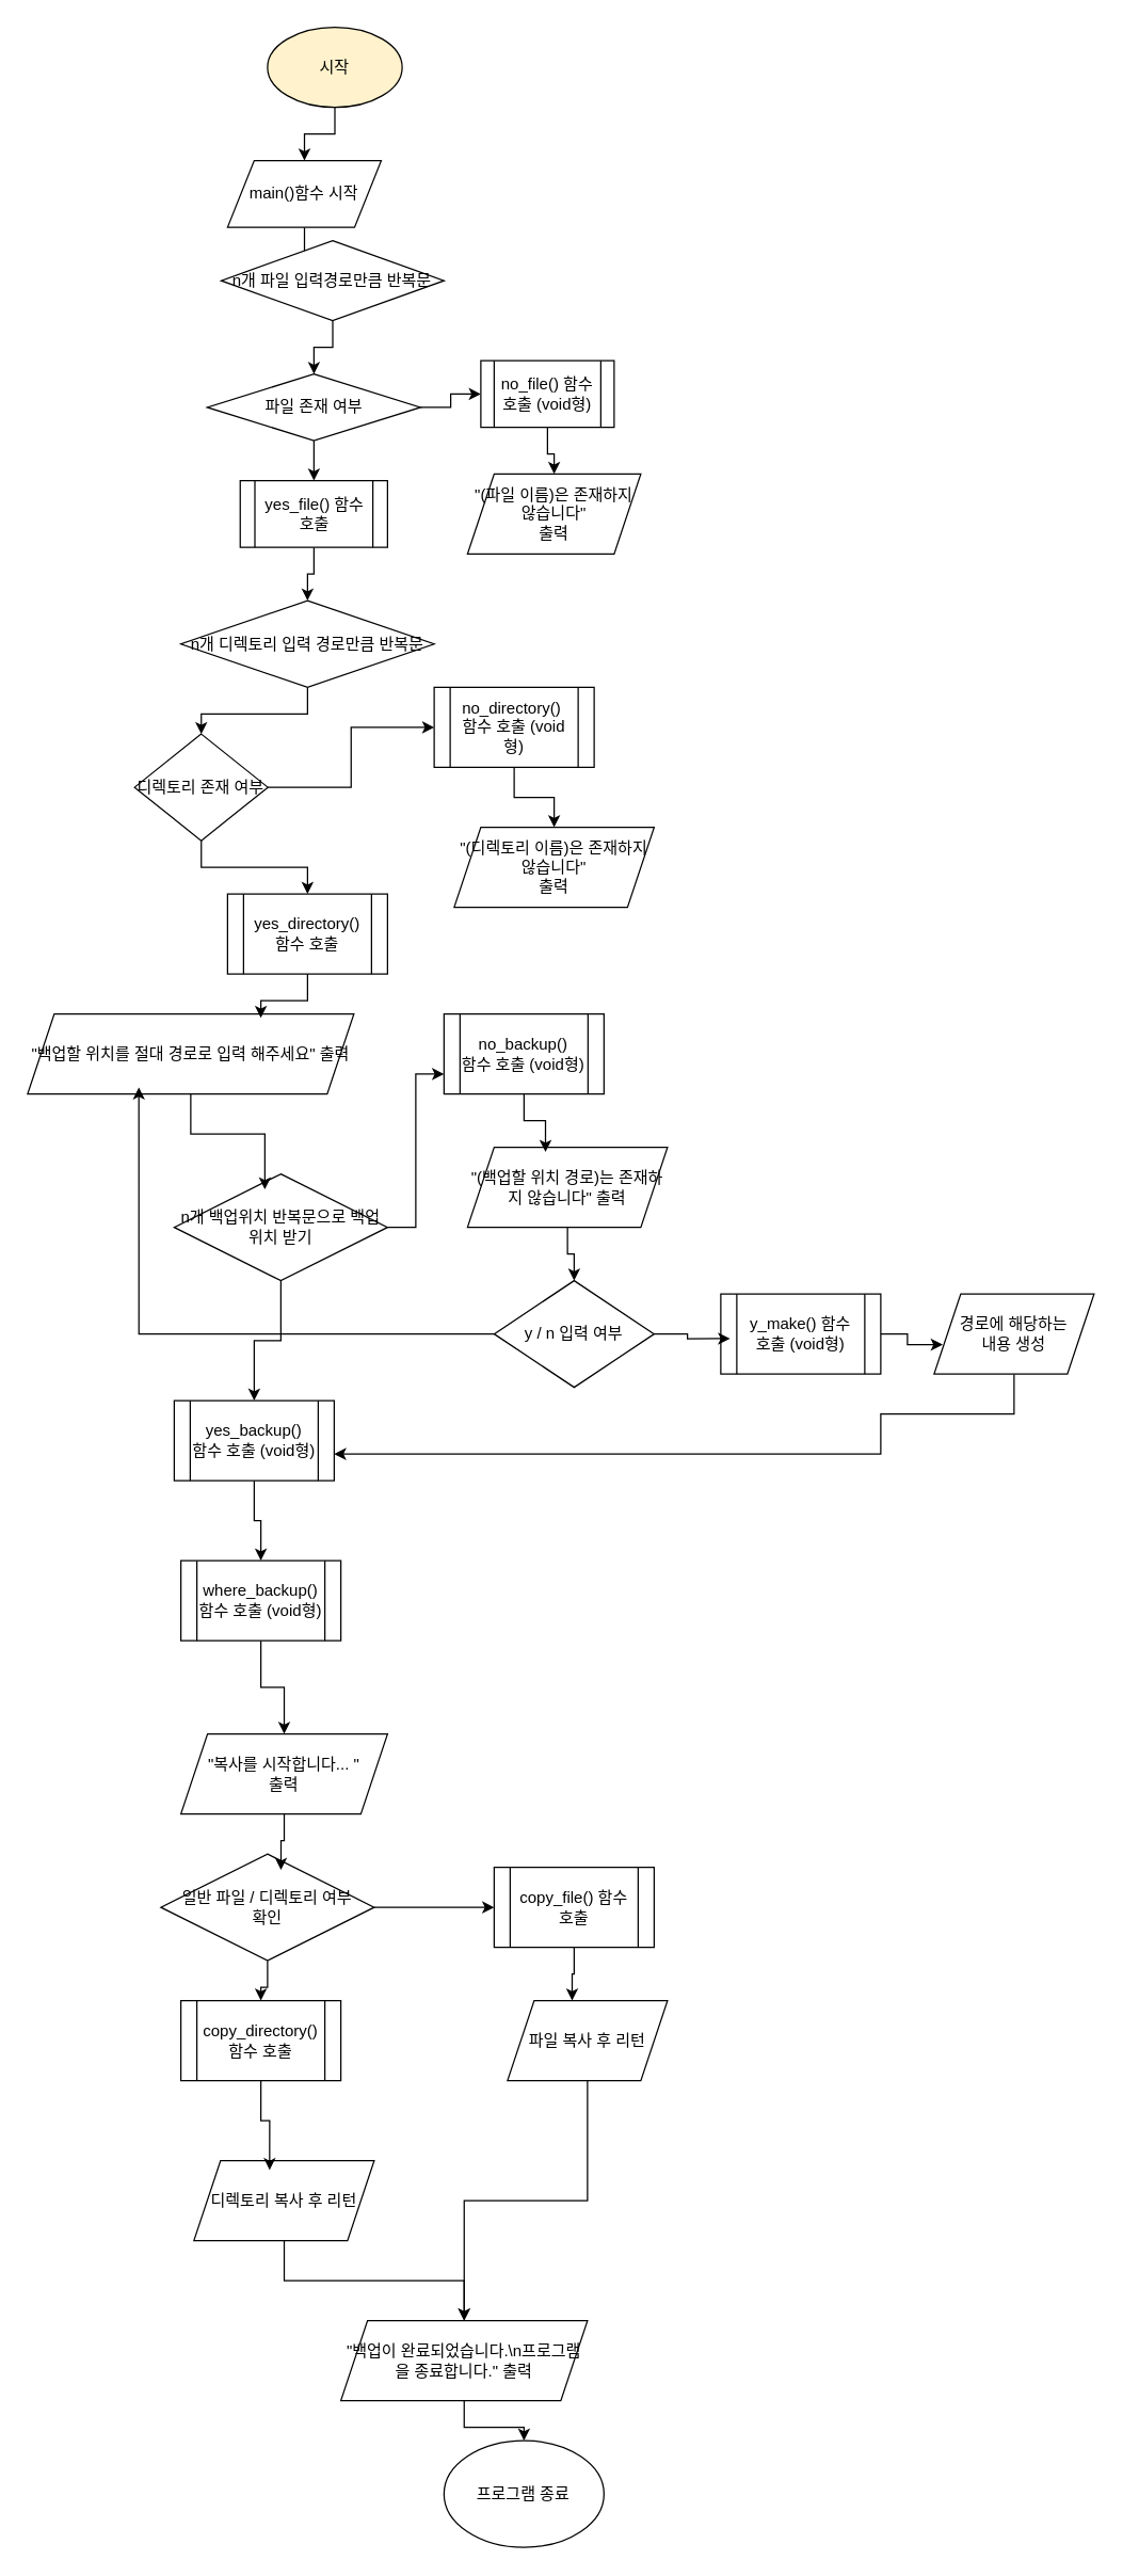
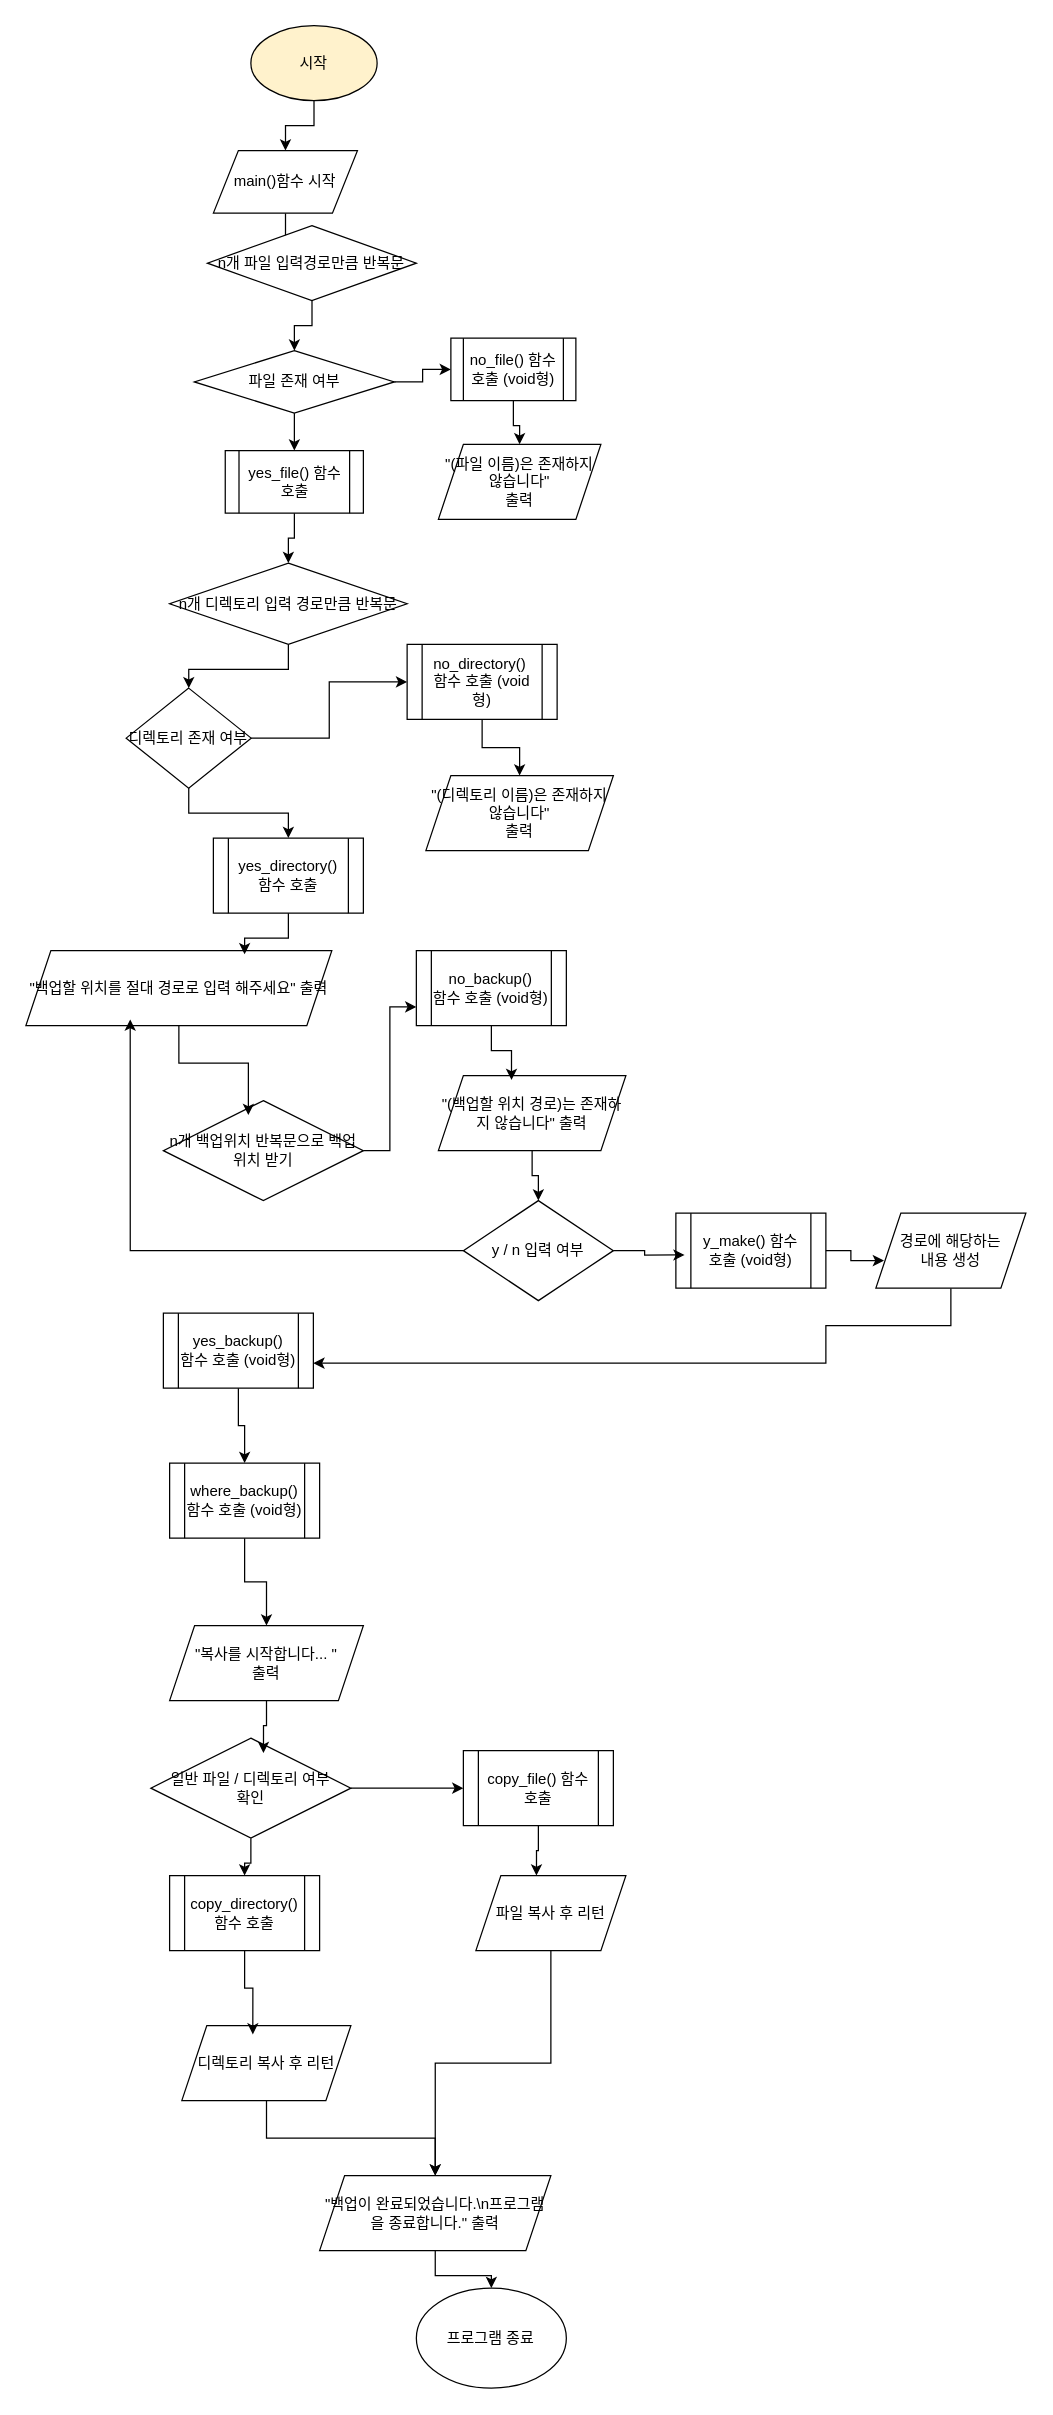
  <mxCell id="0" />
  <mxCell id="1" parent="0" />
  <mxCell id="2" value="" style="edgeStyle=orthogonalEdgeStyle;rounded=0;orthogonalLoop=1;jettySize=auto;html=1;" edge="1" parent="1" source="3" target="5"><mxGeometry relative="1" as="geometry" /></mxCell>
  <mxCell id="3" value="&lt;span style=&quot;&quot;&gt;시작&lt;/span&gt;" style="ellipse;whiteSpace=wrap;html=1;labelBackgroundColor=none;fillColor=#fff2cc;" vertex="1" parent="1"><mxGeometry x="200" width="101" height="60" as="geometry" y="20" /></mxCell>
  <mxCell id="4" value="" style="edgeStyle=orthogonalEdgeStyle;rounded=0;orthogonalLoop=1;jettySize=auto;html=1;" edge="1" parent="1" source="5" target="22"><mxGeometry relative="1" as="geometry" /></mxCell>
  <mxCell id="5" value="main()함수 시작" style="shape=parallelogram;perimeter=parallelogramPerimeter;whiteSpace=wrap;html=1;fixedSize=1;" vertex="1" parent="1"><mxGeometry x="170" y="120" width="115.25" height="50" as="geometry" /></mxCell>
  <mxCell id="6" value="" style="edgeStyle=orthogonalEdgeStyle;rounded=0;orthogonalLoop=1;jettySize=auto;html=1;" edge="1" parent="1" source="8" target="12"><mxGeometry relative="1" as="geometry" /></mxCell>
  <mxCell id="7" style="edgeStyle=orthogonalEdgeStyle;rounded=0;orthogonalLoop=1;jettySize=auto;html=1;" edge="1" parent="1" source="8" target="10"><mxGeometry relative="1" as="geometry" /></mxCell>
  <mxCell id="8" value="파일 존재 여부" style="rhombus;whiteSpace=wrap;html=1;" vertex="1" parent="1"><mxGeometry x="154.75" y="280" width="160" height="50" as="geometry" /></mxCell>
  <mxCell id="9" value="" style="edgeStyle=orthogonalEdgeStyle;rounded=0;orthogonalLoop=1;jettySize=auto;html=1;" edge="1" parent="1" source="10" target="13"><mxGeometry relative="1" as="geometry" /></mxCell>
  <mxCell id="10" value="no_file() 함수&lt;div&gt;호출 (void형)&lt;/div&gt;" style="shape=process;whiteSpace=wrap;html=1;backgroundOutline=1;" vertex="1" parent="1"><mxGeometry x="360" y="270" width="100" height="50" as="geometry" /></mxCell>
  <mxCell id="11" style="edgeStyle=orthogonalEdgeStyle;rounded=0;orthogonalLoop=1;jettySize=auto;html=1;entryX=0.5;entryY=0;entryDx=0;entryDy=0;" edge="1" parent="1" source="12" target="24"><mxGeometry relative="1" as="geometry" /></mxCell>
  <mxCell id="12" value="yes_file() 함수&lt;div&gt;호출&lt;/div&gt;" style="shape=process;whiteSpace=wrap;html=1;backgroundOutline=1;" vertex="1" parent="1"><mxGeometry x="179.5" y="360" width="110.5" height="50" as="geometry" /></mxCell>
  <mxCell id="13" value="&quot;(파일 이름)은 존재하지 않습니다&quot;&lt;div&gt;출력&lt;/div&gt;" style="shape=parallelogram;perimeter=parallelogramPerimeter;whiteSpace=wrap;html=1;fixedSize=1;" vertex="1" parent="1"><mxGeometry x="350" y="355" width="130" height="60" as="geometry" /></mxCell>
  <mxCell id="14" value="" style="edgeStyle=orthogonalEdgeStyle;rounded=0;orthogonalLoop=1;jettySize=auto;html=1;" edge="1" parent="1" source="16" target="18"><mxGeometry relative="1" as="geometry" /></mxCell>
  <mxCell id="15" value="" style="edgeStyle=orthogonalEdgeStyle;rounded=0;orthogonalLoop=1;jettySize=auto;html=1;" edge="1" parent="1" source="16" target="19"><mxGeometry relative="1" as="geometry" /></mxCell>
  <mxCell id="16" value="디렉토리 존재 여부" style="rhombus;whiteSpace=wrap;html=1;" vertex="1" parent="1"><mxGeometry x="100.25" y="550" width="100" height="80" as="geometry" /></mxCell>
  <mxCell id="17" value="" style="edgeStyle=orthogonalEdgeStyle;rounded=0;orthogonalLoop=1;jettySize=auto;html=1;" edge="1" parent="1" source="18" target="20"><mxGeometry relative="1" as="geometry" /></mxCell>
  <mxCell id="18" value="no_directory()&amp;nbsp;&lt;div&gt;함수 호출 (void 형)&lt;/div&gt;" style="shape=process;whiteSpace=wrap;html=1;backgroundOutline=1;" vertex="1" parent="1"><mxGeometry x="325" y="515" width="120" height="60" as="geometry" /></mxCell>
  <mxCell id="19" value="yes_directory()&lt;div&gt;함수 호출&lt;/div&gt;" style="shape=process;whiteSpace=wrap;html=1;backgroundOutline=1;" vertex="1" parent="1"><mxGeometry x="170" y="670" width="120" height="60" as="geometry" /></mxCell>
  <mxCell id="20" value="&quot;(디렉토리 이름)은 존재하지 않습니다&quot;&lt;div&gt;출력&lt;/div&gt;" style="shape=parallelogram;perimeter=parallelogramPerimeter;whiteSpace=wrap;html=1;fixedSize=1;" vertex="1" parent="1"><mxGeometry x="340" y="620" width="150" height="60" as="geometry" /></mxCell>
  <mxCell id="21" style="edgeStyle=orthogonalEdgeStyle;rounded=0;orthogonalLoop=1;jettySize=auto;html=1;" edge="1" parent="1" source="22" target="8"><mxGeometry relative="1" as="geometry" /></mxCell>
  <mxCell id="22" value="n개 파일 입력경로만큼 반복문" style="rhombus;whiteSpace=wrap;html=1;" vertex="1" parent="1"><mxGeometry x="165.25" y="180" width="167.13" height="60" as="geometry" /></mxCell>
  <mxCell id="23" style="edgeStyle=orthogonalEdgeStyle;rounded=0;orthogonalLoop=1;jettySize=auto;html=1;" edge="1" parent="1" source="24" target="16"><mxGeometry relative="1" as="geometry" /></mxCell>
  <mxCell id="24" value="n개 디렉토리 입력 경로만큼 반복문" style="rhombus;whiteSpace=wrap;html=1;" vertex="1" parent="1"><mxGeometry x="135" y="450" width="190" height="65" as="geometry" /></mxCell>
  <mxCell id="25" style="edgeStyle=orthogonalEdgeStyle;rounded=0;orthogonalLoop=1;jettySize=auto;html=1;entryX=0;entryY=0.75;entryDx=0;entryDy=0;" edge="1" parent="1" source="27" target="28"><mxGeometry relative="1" as="geometry" /></mxCell>
- <mxCell id="26" style="edgeStyle=orthogonalEdgeStyle;rounded=0;orthogonalLoop=1;jettySize=auto;html=1;" edge="1" parent="1" source="27" target="40"><mxGeometry relative="1" as="geometry" /></mxCell>
  <mxCell id="27" value="n개 백업위치 반복문으로 백업 위치 받기" style="rhombus;whiteSpace=wrap;html=1;" vertex="1" parent="1"><mxGeometry x="130" y="880" width="160" height="80" as="geometry" /></mxCell>
  <mxCell id="28" value="no_backup()&lt;div&gt;함수 호출 (void형)&lt;/div&gt;" style="shape=process;whiteSpace=wrap;html=1;backgroundOutline=1;" vertex="1" parent="1"><mxGeometry x="332.38" y="760" width="120" height="60" as="geometry" /></mxCell>
  <mxCell id="29" style="edgeStyle=orthogonalEdgeStyle;rounded=0;orthogonalLoop=1;jettySize=auto;html=1;" edge="1" parent="1" source="30" target="32"><mxGeometry relative="1" as="geometry" /></mxCell>
  <mxCell id="30" value="&quot;(백업할 위치 경로)는 존재하지 않습니다&quot; 출력" style="shape=parallelogram;perimeter=parallelogramPerimeter;whiteSpace=wrap;html=1;fixedSize=1;" vertex="1" parent="1"><mxGeometry x="350" y="860" width="150" height="60" as="geometry" /></mxCell>
  <mxCell id="31" style="edgeStyle=orthogonalEdgeStyle;rounded=0;orthogonalLoop=1;jettySize=auto;html=1;entryX=0.39;entryY=0.058;entryDx=0;entryDy=0;entryPerimeter=0;" edge="1" parent="1" source="28" target="30"><mxGeometry relative="1" as="geometry" /></mxCell>
  <mxCell id="32" value="y / n 입력 여부" style="rhombus;whiteSpace=wrap;html=1;" vertex="1" parent="1"><mxGeometry x="370" y="960" width="120" height="80" as="geometry" /></mxCell>
  <mxCell id="33" value="y_make() 함수&lt;div&gt;호출 (void형)&lt;/div&gt;" style="shape=process;whiteSpace=wrap;html=1;backgroundOutline=1;" vertex="1" parent="1"><mxGeometry x="540" y="970" width="120" height="60" as="geometry" /></mxCell>
  <mxCell id="34" style="edgeStyle=orthogonalEdgeStyle;rounded=0;orthogonalLoop=1;jettySize=auto;html=1;entryX=0.058;entryY=0.558;entryDx=0;entryDy=0;entryPerimeter=0;" edge="1" parent="1" source="32" target="33"><mxGeometry relative="1" as="geometry" /></mxCell>
  <mxCell id="35" style="edgeStyle=orthogonalEdgeStyle;rounded=0;orthogonalLoop=1;jettySize=auto;html=1;" edge="1" parent="1" source="36" target="40"><mxGeometry relative="1" as="geometry"><mxPoint x="760" y="1090" as="targetPoint" /><Array as="points"><mxPoint x="760" y="1060" /><mxPoint x="660" y="1060" /><mxPoint x="660" y="1090" /></Array></mxGeometry></mxCell>
  <mxCell id="36" value="경로에 해당하는&lt;div&gt;내용 생성&lt;/div&gt;" style="shape=parallelogram;perimeter=parallelogramPerimeter;whiteSpace=wrap;html=1;fixedSize=1;" vertex="1" parent="1"><mxGeometry x="700" y="970" width="120" height="60" as="geometry" /></mxCell>
  <mxCell id="37" style="edgeStyle=orthogonalEdgeStyle;rounded=0;orthogonalLoop=1;jettySize=auto;html=1;entryX=0.054;entryY=0.633;entryDx=0;entryDy=0;entryPerimeter=0;" edge="1" parent="1" source="33" target="36"><mxGeometry relative="1" as="geometry" /></mxCell>
  <mxCell id="38" value="&quot;백업할 위치를 절대 경로로 입력 해주세요&quot; 출력" style="shape=parallelogram;perimeter=parallelogramPerimeter;whiteSpace=wrap;html=1;fixedSize=1;" vertex="1" parent="1"><mxGeometry x="20" y="760" width="244.75" height="60" as="geometry" /></mxCell>
  <mxCell id="39" style="edgeStyle=orthogonalEdgeStyle;rounded=0;orthogonalLoop=1;jettySize=auto;html=1;entryX=0.5;entryY=0;entryDx=0;entryDy=0;" edge="1" parent="1" source="40" target="42"><mxGeometry relative="1" as="geometry" /></mxCell>
  <mxCell id="40" value="yes_backup()&lt;div&gt;함수 호출 (void형)&lt;/div&gt;" style="shape=process;whiteSpace=wrap;html=1;backgroundOutline=1;" vertex="1" parent="1"><mxGeometry x="130" y="1050" width="120" height="60" as="geometry" /></mxCell>
  <mxCell id="41" style="edgeStyle=orthogonalEdgeStyle;rounded=0;orthogonalLoop=1;jettySize=auto;html=1;entryX=0.5;entryY=0;entryDx=0;entryDy=0;" edge="1" parent="1" source="42" target="46"><mxGeometry relative="1" as="geometry" /></mxCell>
  <mxCell id="42" value="where_backup() 함수 호출 (void형)" style="shape=process;whiteSpace=wrap;html=1;backgroundOutline=1;" vertex="1" parent="1"><mxGeometry x="134.995" y="1170" width="120" height="60" as="geometry" /></mxCell>
  <mxCell id="43" style="edgeStyle=orthogonalEdgeStyle;rounded=0;orthogonalLoop=1;jettySize=auto;html=1;entryX=0.715;entryY=0.05;entryDx=0;entryDy=0;entryPerimeter=0;" edge="1" parent="1" source="19" target="38"><mxGeometry relative="1" as="geometry" /></mxCell>
  <mxCell id="44" style="edgeStyle=orthogonalEdgeStyle;rounded=0;orthogonalLoop=1;jettySize=auto;html=1;entryX=0.425;entryY=0.144;entryDx=0;entryDy=0;entryPerimeter=0;" edge="1" parent="1" source="38" target="27"><mxGeometry relative="1" as="geometry" /></mxCell>
  <mxCell id="45" style="edgeStyle=orthogonalEdgeStyle;rounded=0;orthogonalLoop=1;jettySize=auto;html=1;entryX=0.341;entryY=0.917;entryDx=0;entryDy=0;entryPerimeter=0;" edge="1" parent="1" source="32" target="38"><mxGeometry relative="1" as="geometry" /></mxCell>
  <mxCell id="46" value="&quot;복사를 시작합니다... &quot;&lt;div&gt;출력&lt;/div&gt;" style="shape=parallelogram;perimeter=parallelogramPerimeter;whiteSpace=wrap;html=1;fixedSize=1;" vertex="1" parent="1"><mxGeometry x="134.99" y="1300" width="155.01" height="60" as="geometry" /></mxCell>
  <mxCell id="47" value="copy_file() 함수 호출" style="shape=process;whiteSpace=wrap;html=1;backgroundOutline=1;" vertex="1" parent="1"><mxGeometry x="370" y="1400" width="120" height="60" as="geometry" /></mxCell>
  <mxCell id="48" value="copy_directory() 함수 호출" style="shape=process;whiteSpace=wrap;html=1;backgroundOutline=1;" vertex="1" parent="1"><mxGeometry x="134.99" y="1500" width="120" height="60" as="geometry" /></mxCell>
  <mxCell id="49" style="edgeStyle=orthogonalEdgeStyle;rounded=0;orthogonalLoop=1;jettySize=auto;html=1;entryX=0;entryY=0.5;entryDx=0;entryDy=0;" edge="1" parent="1" source="51" target="47"><mxGeometry relative="1" as="geometry" /></mxCell>
  <mxCell id="50" style="edgeStyle=orthogonalEdgeStyle;rounded=0;orthogonalLoop=1;jettySize=auto;html=1;" edge="1" parent="1" source="51" target="48"><mxGeometry relative="1" as="geometry" /></mxCell>
  <mxCell id="51" value="일반 파일 / 디렉토리 여부&lt;div&gt;확인&lt;/div&gt;" style="rhombus;whiteSpace=wrap;html=1;" vertex="1" parent="1"><mxGeometry y="1390" width="160" height="80" as="geometry" x="120" /></mxCell>
  <mxCell id="52" style="edgeStyle=orthogonalEdgeStyle;rounded=0;orthogonalLoop=1;jettySize=auto;html=1;entryX=0.563;entryY=0.15;entryDx=0;entryDy=0;entryPerimeter=0;" edge="1" parent="1" source="46" target="51"><mxGeometry relative="1" as="geometry" /></mxCell>
  <mxCell id="53" style="edgeStyle=orthogonalEdgeStyle;rounded=0;orthogonalLoop=1;jettySize=auto;html=1;" edge="1" parent="1" source="54" target="60"><mxGeometry relative="1" as="geometry" /></mxCell>
  <mxCell id="54" value="디렉토리 복사 후 리턴" style="shape=parallelogram;perimeter=parallelogramPerimeter;whiteSpace=wrap;html=1;fixedSize=1;" vertex="1" parent="1"><mxGeometry x="144.75" y="1620" width="135.25" height="60" as="geometry" /></mxCell>
  <mxCell id="55" style="edgeStyle=orthogonalEdgeStyle;rounded=0;orthogonalLoop=1;jettySize=auto;html=1;" edge="1" parent="1" source="56" target="60"><mxGeometry relative="1" as="geometry" /></mxCell>
  <mxCell id="56" value="파일 복사 후 리턴" style="shape=parallelogram;perimeter=parallelogramPerimeter;whiteSpace=wrap;html=1;fixedSize=1;" vertex="1" parent="1"><mxGeometry x="380" y="1500" width="120" height="60" as="geometry" /></mxCell>
  <mxCell id="57" style="edgeStyle=orthogonalEdgeStyle;rounded=0;orthogonalLoop=1;jettySize=auto;html=1;entryX=0.42;entryY=0.117;entryDx=0;entryDy=0;entryPerimeter=0;" edge="1" parent="1" source="48" target="54"><mxGeometry relative="1" as="geometry" /></mxCell>
  <mxCell id="58" style="edgeStyle=orthogonalEdgeStyle;rounded=0;orthogonalLoop=1;jettySize=auto;html=1;entryX=0.404;entryY=0;entryDx=0;entryDy=0;entryPerimeter=0;" edge="1" parent="1" source="47" target="56"><mxGeometry relative="1" as="geometry" /></mxCell>
  <mxCell id="59" style="edgeStyle=orthogonalEdgeStyle;rounded=0;orthogonalLoop=1;jettySize=auto;html=1;" edge="1" parent="1" source="60" target="61"><mxGeometry relative="1" as="geometry" /></mxCell>
  <mxCell id="60" value="&quot;백업이 완료되었습니다.\n프로그램을 종료합니다.&quot; 출력" style="shape=parallelogram;perimeter=parallelogramPerimeter;whiteSpace=wrap;html=1;fixedSize=1;" vertex="1" parent="1"><mxGeometry x="254.99" y="1740" width="185" height="60" as="geometry" /></mxCell>
  <mxCell id="61" value="프로그램 종료" style="ellipse;whiteSpace=wrap;html=1;" vertex="1" parent="1"><mxGeometry x="332.38" y="1830" width="120" height="80" as="geometry" /></mxCell>
